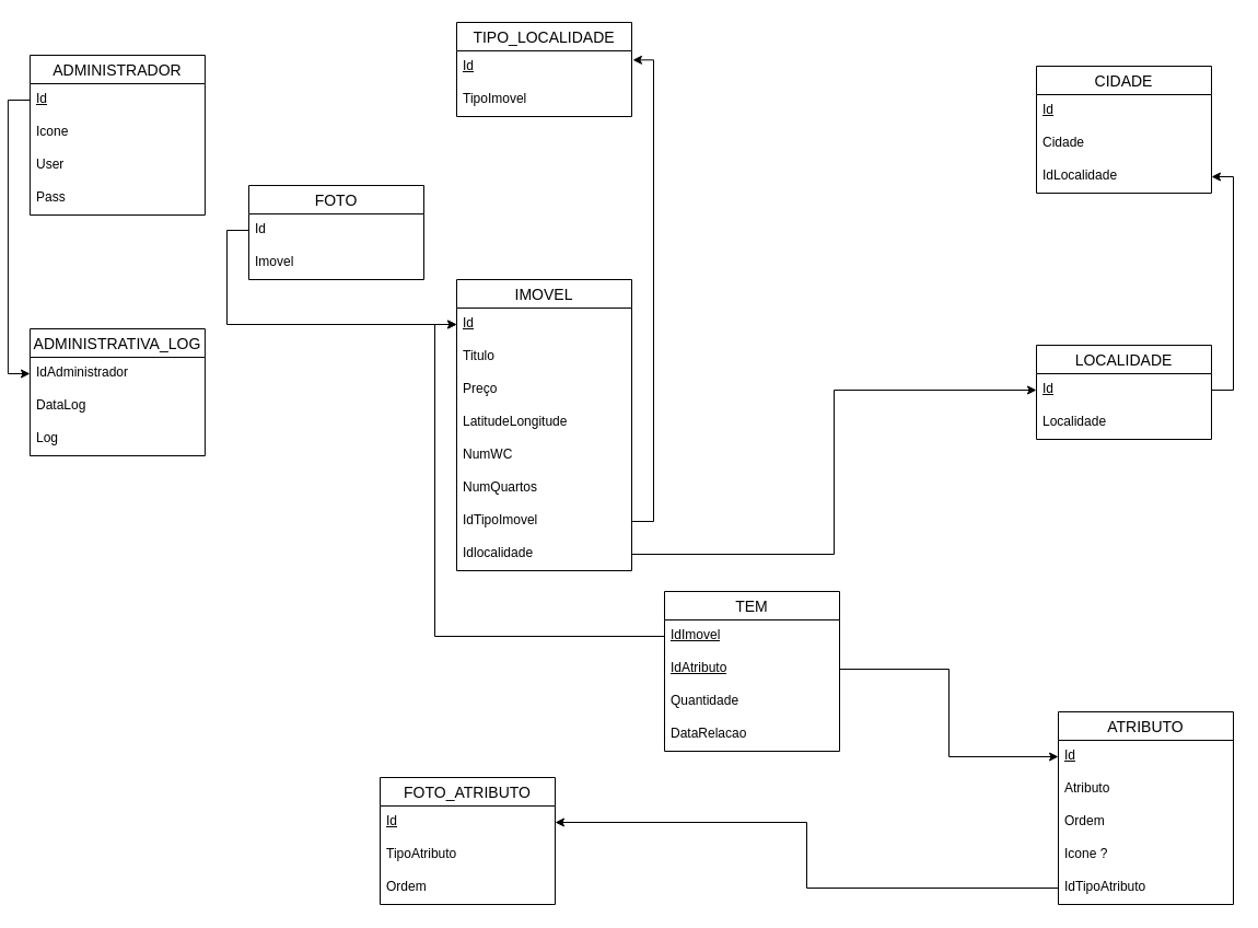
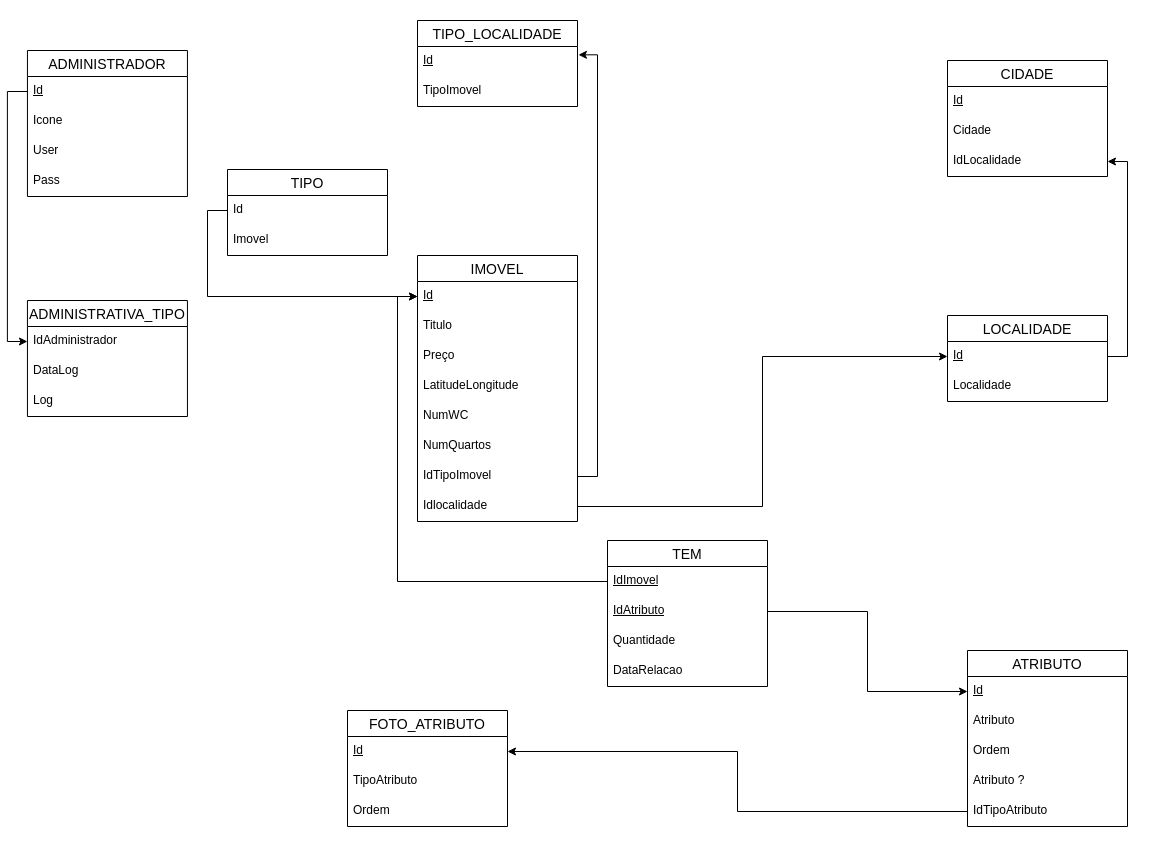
  <mxCell id="0" />
  <mxCell id="1" parent="0" />
  <mxCell id="2" value="ADMINISTRADOR" style="swimlane;fontStyle=0;childLayout=stackLayout;horizontal=1;startSize=26;horizontalStack=0;resizeParent=1;resizeParentMax=0;resizeLast=0;collapsible=1;marginBottom=0;align=center;fontSize=14;" parent="1" vertex="1"><mxGeometry x="20.94" y="50" width="160" height="146" as="geometry" /></mxCell>
  <mxCell id="3" value="&lt;font dir=&quot;auto&quot; style=&quot;vertical-align: inherit;&quot;&gt;&lt;font dir=&quot;auto&quot; style=&quot;vertical-align: inherit;&quot;&gt;&lt;font dir=&quot;auto&quot; style=&quot;vertical-align: inherit;&quot;&gt;&lt;font dir=&quot;auto&quot; style=&quot;vertical-align: inherit;&quot;&gt;Id&lt;/font&gt;&lt;/font&gt;&lt;/font&gt;&lt;/font&gt;" style="text;strokeColor=none;fillColor=none;spacingLeft=4;spacingRight=4;overflow=hidden;rotatable=0;points=[[0,0.5],[1,0.5]];portConstraint=eastwest;fontSize=12;whiteSpace=wrap;html=1;fontStyle=4" parent="2" vertex="1"><mxGeometry y="26" width="160" height="30" as="geometry" /></mxCell>
  <mxCell id="4" value="&lt;font style=&quot;vertical-align: inherit;&quot; dir=&quot;auto&quot;&gt;&lt;font style=&quot;vertical-align: inherit;&quot; dir=&quot;auto&quot;&gt;Icone&lt;/font&gt;&lt;/font&gt;" style="text;strokeColor=none;fillColor=none;spacingLeft=4;spacingRight=4;overflow=hidden;rotatable=0;points=[[0,0.5],[1,0.5]];portConstraint=eastwest;fontSize=12;whiteSpace=wrap;html=1;" parent="2" vertex="1"><mxGeometry y="56" width="160" height="30" as="geometry" /></mxCell>
  <mxCell id="5" value="User" style="text;strokeColor=none;fillColor=none;spacingLeft=4;spacingRight=4;overflow=hidden;rotatable=0;points=[[0,0.5],[1,0.5]];portConstraint=eastwest;fontSize=12;whiteSpace=wrap;html=1;" parent="2" vertex="1"><mxGeometry y="86" width="160" height="30" as="geometry" /></mxCell>
  <mxCell id="6" value="Pass" style="text;strokeColor=none;fillColor=none;spacingLeft=4;spacingRight=4;overflow=hidden;rotatable=0;points=[[0,0.5],[1,0.5]];portConstraint=eastwest;fontSize=12;whiteSpace=wrap;html=1;" vertex="1" parent="2"><mxGeometry y="116" width="160" height="30" as="geometry" /></mxCell>
  <mxCell id="7" value="TIPO_LOCALIDADE" style="swimlane;fontStyle=0;childLayout=stackLayout;horizontal=1;startSize=26;horizontalStack=0;resizeParent=1;resizeParentMax=0;resizeLast=0;collapsible=1;marginBottom=0;align=center;fontSize=14;" vertex="1" parent="1"><mxGeometry x="411" y="20" width="160" height="86" as="geometry" /></mxCell>
  <mxCell id="8" value="Id" style="text;strokeColor=none;fillColor=none;spacingLeft=4;spacingRight=4;overflow=hidden;rotatable=0;points=[[0,0.5],[1,0.5]];portConstraint=eastwest;fontSize=12;whiteSpace=wrap;html=1;fontStyle=4" vertex="1" parent="7"><mxGeometry y="26" width="160" height="30" as="geometry" /></mxCell>
  <mxCell id="9" value="TipoImovel" style="text;strokeColor=none;fillColor=none;spacingLeft=4;spacingRight=4;overflow=hidden;rotatable=0;points=[[0,0.5],[1,0.5]];portConstraint=eastwest;fontSize=12;whiteSpace=wrap;html=1;" vertex="1" parent="7"><mxGeometry y="56" width="160" height="30" as="geometry" /></mxCell>
  <mxCell id="10" value="CIDADE" style="swimlane;fontStyle=0;childLayout=stackLayout;horizontal=1;startSize=26;horizontalStack=0;resizeParent=1;resizeParentMax=0;resizeLast=0;collapsible=1;marginBottom=0;align=center;fontSize=14;" vertex="1" parent="1"><mxGeometry x="941" y="60" width="160" height="116" as="geometry" /></mxCell>
  <mxCell id="11" value="Id" style="text;strokeColor=none;fillColor=none;spacingLeft=4;spacingRight=4;overflow=hidden;rotatable=0;points=[[0,0.5],[1,0.5]];portConstraint=eastwest;fontSize=12;whiteSpace=wrap;html=1;fontStyle=4" vertex="1" parent="10"><mxGeometry y="26" width="160" height="30" as="geometry" /></mxCell>
  <mxCell id="12" value="Cidade" style="text;strokeColor=none;fillColor=none;spacingLeft=4;spacingRight=4;overflow=hidden;rotatable=0;points=[[0,0.5],[1,0.5]];portConstraint=eastwest;fontSize=12;whiteSpace=wrap;html=1;" vertex="1" parent="10"><mxGeometry y="56" width="160" height="30" as="geometry" /></mxCell>
  <mxCell id="13" value="IdLocalidade" style="text;strokeColor=none;fillColor=none;spacingLeft=4;spacingRight=4;overflow=hidden;rotatable=0;points=[[0,0.5],[1,0.5]];portConstraint=eastwest;fontSize=12;whiteSpace=wrap;html=1;" vertex="1" parent="10"><mxGeometry y="86" width="160" height="30" as="geometry" /></mxCell>
  <mxCell id="14" value="LOCALIDADE" style="swimlane;fontStyle=0;childLayout=stackLayout;horizontal=1;startSize=26;horizontalStack=0;resizeParent=1;resizeParentMax=0;resizeLast=0;collapsible=1;marginBottom=0;align=center;fontSize=14;" vertex="1" parent="1"><mxGeometry x="941" y="315" width="160" height="86" as="geometry" /></mxCell>
  <mxCell id="15" value="Id" style="text;strokeColor=none;fillColor=none;spacingLeft=4;spacingRight=4;overflow=hidden;rotatable=0;points=[[0,0.5],[1,0.5]];portConstraint=eastwest;fontSize=12;whiteSpace=wrap;html=1;fontStyle=4" vertex="1" parent="14"><mxGeometry y="26" width="160" height="30" as="geometry" /></mxCell>
  <mxCell id="16" value="Localidade" style="text;strokeColor=none;fillColor=none;spacingLeft=4;spacingRight=4;overflow=hidden;rotatable=0;points=[[0,0.5],[1,0.5]];portConstraint=eastwest;fontSize=12;whiteSpace=wrap;html=1;" vertex="1" parent="14"><mxGeometry y="56" width="160" height="30" as="geometry" /></mxCell>
  <mxCell id="17" value="FOTO_ATRIBUTO" style="swimlane;fontStyle=0;childLayout=stackLayout;horizontal=1;startSize=26;horizontalStack=0;resizeParent=1;resizeParentMax=0;resizeLast=0;collapsible=1;marginBottom=0;align=center;fontSize=14;" vertex="1" parent="1"><mxGeometry x="341" y="710" width="160" height="116" as="geometry" /></mxCell>
  <mxCell id="18" value="Id" style="text;strokeColor=none;fillColor=none;spacingLeft=4;spacingRight=4;overflow=hidden;rotatable=0;points=[[0,0.5],[1,0.5]];portConstraint=eastwest;fontSize=12;whiteSpace=wrap;html=1;fontStyle=4" vertex="1" parent="17"><mxGeometry y="26" width="160" height="30" as="geometry" /></mxCell>
  <mxCell id="19" value="TipoAtributo" style="text;strokeColor=none;fillColor=none;spacingLeft=4;spacingRight=4;overflow=hidden;rotatable=0;points=[[0,0.5],[1,0.5]];portConstraint=eastwest;fontSize=12;whiteSpace=wrap;html=1;" vertex="1" parent="17"><mxGeometry y="56" width="160" height="30" as="geometry" /></mxCell>
  <mxCell id="20" value="Ordem" style="text;strokeColor=none;fillColor=none;spacingLeft=4;spacingRight=4;overflow=hidden;rotatable=0;points=[[0,0.5],[1,0.5]];portConstraint=eastwest;fontSize=12;whiteSpace=wrap;html=1;" vertex="1" parent="17"><mxGeometry y="86" width="160" height="30" as="geometry" /></mxCell>
  <mxCell id="21" value="ATRIBUTO" style="swimlane;fontStyle=0;childLayout=stackLayout;horizontal=1;startSize=26;horizontalStack=0;resizeParent=1;resizeParentMax=0;resizeLast=0;collapsible=1;marginBottom=0;align=center;fontSize=14;" vertex="1" parent="1"><mxGeometry x="961" y="650" width="160" height="176" as="geometry" /></mxCell>
  <mxCell id="22" value="Id" style="text;strokeColor=none;fillColor=none;spacingLeft=4;spacingRight=4;overflow=hidden;rotatable=0;points=[[0,0.5],[1,0.5]];portConstraint=eastwest;fontSize=12;whiteSpace=wrap;html=1;fontStyle=4" vertex="1" parent="21"><mxGeometry y="26" width="160" height="30" as="geometry" /></mxCell>
  <mxCell id="23" value="Atributo" style="text;strokeColor=none;fillColor=none;spacingLeft=4;spacingRight=4;overflow=hidden;rotatable=0;points=[[0,0.5],[1,0.5]];portConstraint=eastwest;fontSize=12;whiteSpace=wrap;html=1;" vertex="1" parent="21"><mxGeometry y="56" width="160" height="30" as="geometry" /></mxCell>
  <mxCell id="24" value="Ordem" style="text;strokeColor=none;fillColor=none;spacingLeft=4;spacingRight=4;overflow=hidden;rotatable=0;points=[[0,0.5],[1,0.5]];portConstraint=eastwest;fontSize=12;whiteSpace=wrap;html=1;" vertex="1" parent="21"><mxGeometry y="86" width="160" height="30" as="geometry" /></mxCell>
- <mxCell id="25" value="Icone ?" style="text;strokeColor=none;fillColor=none;spacingLeft=4;spacingRight=4;overflow=hidden;rotatable=0;points=[[0,0.5],[1,0.5]];portConstraint=eastwest;fontSize=12;whiteSpace=wrap;html=1;" vertex="1" parent="21"><mxGeometry y="116" width="160" height="30" as="geometry" /></mxCell>
+ <mxCell id="25" value="Atributo ?" style="text;strokeColor=none;fillColor=none;spacingLeft=4;spacingRight=4;overflow=hidden;rotatable=0;points=[[0,0.5],[1,0.5]];portConstraint=eastwest;fontSize=12;whiteSpace=wrap;html=1;" vertex="1" parent="21"><mxGeometry y="116" width="160" height="30" as="geometry" /></mxCell>
  <mxCell id="26" value="IdTipoAtributo" style="text;strokeColor=none;fillColor=none;spacingLeft=4;spacingRight=4;overflow=hidden;rotatable=0;points=[[0,0.5],[1,0.5]];portConstraint=eastwest;fontSize=12;whiteSpace=wrap;html=1;" vertex="1" parent="21"><mxGeometry y="146" width="160" height="30" as="geometry" /></mxCell>
  <mxCell id="27" value="IMOVEL" style="swimlane;fontStyle=0;childLayout=stackLayout;horizontal=1;startSize=26;horizontalStack=0;resizeParent=1;resizeParentMax=0;resizeLast=0;collapsible=1;marginBottom=0;align=center;fontSize=14;" vertex="1" parent="1"><mxGeometry x="411" y="255" width="160" height="266" as="geometry" /></mxCell>
  <mxCell id="28" value="Id" style="text;strokeColor=none;fillColor=none;spacingLeft=4;spacingRight=4;overflow=hidden;rotatable=0;points=[[0,0.5],[1,0.5]];portConstraint=eastwest;fontSize=12;whiteSpace=wrap;html=1;fontStyle=4" vertex="1" parent="27"><mxGeometry y="26" width="160" height="30" as="geometry" /></mxCell>
  <mxCell id="29" value="Titulo" style="text;strokeColor=none;fillColor=none;spacingLeft=4;spacingRight=4;overflow=hidden;rotatable=0;points=[[0,0.5],[1,0.5]];portConstraint=eastwest;fontSize=12;whiteSpace=wrap;html=1;" vertex="1" parent="27"><mxGeometry y="56" width="160" height="30" as="geometry" /></mxCell>
  <mxCell id="30" value="Preço" style="text;strokeColor=none;fillColor=none;spacingLeft=4;spacingRight=4;overflow=hidden;rotatable=0;points=[[0,0.5],[1,0.5]];portConstraint=eastwest;fontSize=12;whiteSpace=wrap;html=1;" vertex="1" parent="27"><mxGeometry y="86" width="160" height="30" as="geometry" /></mxCell>
  <mxCell id="31" value="LatitudeLongitude" style="text;strokeColor=none;fillColor=none;spacingLeft=4;spacingRight=4;overflow=hidden;rotatable=0;points=[[0,0.5],[1,0.5]];portConstraint=eastwest;fontSize=12;whiteSpace=wrap;html=1;" vertex="1" parent="27"><mxGeometry y="116" width="160" height="30" as="geometry" /></mxCell>
  <mxCell id="32" value="NumWC" style="text;strokeColor=none;fillColor=none;spacingLeft=4;spacingRight=4;overflow=hidden;rotatable=0;points=[[0,0.5],[1,0.5]];portConstraint=eastwest;fontSize=12;whiteSpace=wrap;html=1;" vertex="1" parent="27"><mxGeometry y="146" width="160" height="30" as="geometry" /></mxCell>
  <mxCell id="33" value="NumQuartos" style="text;strokeColor=none;fillColor=none;spacingLeft=4;spacingRight=4;overflow=hidden;rotatable=0;points=[[0,0.5],[1,0.5]];portConstraint=eastwest;fontSize=12;whiteSpace=wrap;html=1;" vertex="1" parent="27"><mxGeometry y="176" width="160" height="30" as="geometry" /></mxCell>
  <mxCell id="34" value="IdTipoImovel" style="text;strokeColor=none;fillColor=none;spacingLeft=4;spacingRight=4;overflow=hidden;rotatable=0;points=[[0,0.5],[1,0.5]];portConstraint=eastwest;fontSize=12;whiteSpace=wrap;html=1;" vertex="1" parent="27"><mxGeometry y="206" width="160" height="30" as="geometry" /></mxCell>
  <mxCell id="35" value="Idlocalidade" style="text;strokeColor=none;fillColor=none;spacingLeft=4;spacingRight=4;overflow=hidden;rotatable=0;points=[[0,0.5],[1,0.5]];portConstraint=eastwest;fontSize=12;whiteSpace=wrap;html=1;" vertex="1" parent="27"><mxGeometry y="236" width="160" height="30" as="geometry" /></mxCell>
- <mxCell id="36" value="ADMINISTRATIVA_LOG" style="swimlane;fontStyle=0;childLayout=stackLayout;horizontal=1;startSize=26;horizontalStack=0;resizeParent=1;resizeParentMax=0;resizeLast=0;collapsible=1;marginBottom=0;align=center;fontSize=14;" vertex="1" parent="1"><mxGeometry x="20.94" y="300" width="160" height="116" as="geometry" /></mxCell>
+ <mxCell id="36" value="ADMINISTRATIVA_TIPO" style="swimlane;fontStyle=0;childLayout=stackLayout;horizontal=1;startSize=26;horizontalStack=0;resizeParent=1;resizeParentMax=0;resizeLast=0;collapsible=1;marginBottom=0;align=center;fontSize=14;" vertex="1" parent="1"><mxGeometry x="20.94" y="300" width="160" height="116" as="geometry" /></mxCell>
  <mxCell id="37" value="IdAdministrador" style="text;strokeColor=none;fillColor=none;spacingLeft=4;spacingRight=4;overflow=hidden;rotatable=0;points=[[0,0.5],[1,0.5]];portConstraint=eastwest;fontSize=12;whiteSpace=wrap;html=1;" vertex="1" parent="36"><mxGeometry y="26" width="160" height="30" as="geometry" /></mxCell>
  <mxCell id="38" value="DataLog" style="text;strokeColor=none;fillColor=none;spacingLeft=4;spacingRight=4;overflow=hidden;rotatable=0;points=[[0,0.5],[1,0.5]];portConstraint=eastwest;fontSize=12;whiteSpace=wrap;html=1;" vertex="1" parent="36"><mxGeometry y="56" width="160" height="30" as="geometry" /></mxCell>
  <mxCell id="39" value="Log" style="text;strokeColor=none;fillColor=none;spacingLeft=4;spacingRight=4;overflow=hidden;rotatable=0;points=[[0,0.5],[1,0.5]];portConstraint=eastwest;fontSize=12;whiteSpace=wrap;html=1;" vertex="1" parent="36"><mxGeometry y="86" width="160" height="30" as="geometry" /></mxCell>
  <mxCell id="40" style="edgeStyle=orthogonalEdgeStyle;rounded=0;orthogonalLoop=1;jettySize=auto;html=1;exitX=0;exitY=0.5;exitDx=0;exitDy=0;entryX=0;entryY=0.5;entryDx=0;entryDy=0;" edge="1" parent="1" source="3" target="37"><mxGeometry relative="1" as="geometry" /></mxCell>
  <mxCell id="41" value="TEM" style="swimlane;fontStyle=0;childLayout=stackLayout;horizontal=1;startSize=26;horizontalStack=0;resizeParent=1;resizeParentMax=0;resizeLast=0;collapsible=1;marginBottom=0;align=center;fontSize=14;" vertex="1" parent="1"><mxGeometry x="601" y="540" width="160" height="146" as="geometry" /></mxCell>
  <mxCell id="42" value="IdImovel" style="text;strokeColor=none;fillColor=none;spacingLeft=4;spacingRight=4;overflow=hidden;rotatable=0;points=[[0,0.5],[1,0.5]];portConstraint=eastwest;fontSize=12;whiteSpace=wrap;html=1;fontStyle=4" vertex="1" parent="41"><mxGeometry y="26" width="160" height="30" as="geometry" /></mxCell>
  <mxCell id="43" value="IdAtributo" style="text;strokeColor=none;fillColor=none;spacingLeft=4;spacingRight=4;overflow=hidden;rotatable=0;points=[[0,0.5],[1,0.5]];portConstraint=eastwest;fontSize=12;whiteSpace=wrap;html=1;fontStyle=4" vertex="1" parent="41"><mxGeometry y="56" width="160" height="30" as="geometry" /></mxCell>
  <mxCell id="44" value="Quantidade" style="text;strokeColor=none;fillColor=none;spacingLeft=4;spacingRight=4;overflow=hidden;rotatable=0;points=[[0,0.5],[1,0.5]];portConstraint=eastwest;fontSize=12;whiteSpace=wrap;html=1;" vertex="1" parent="41"><mxGeometry y="86" width="160" height="30" as="geometry" /></mxCell>
  <mxCell id="45" value="DataRelacao" style="text;strokeColor=none;fillColor=none;spacingLeft=4;spacingRight=4;overflow=hidden;rotatable=0;points=[[0,0.5],[1,0.5]];portConstraint=eastwest;fontSize=12;whiteSpace=wrap;html=1;" vertex="1" parent="41"><mxGeometry y="116" width="160" height="30" as="geometry" /></mxCell>
  <mxCell id="46" style="edgeStyle=orthogonalEdgeStyle;rounded=0;orthogonalLoop=1;jettySize=auto;html=1;exitX=1;exitY=0.5;exitDx=0;exitDy=0;entryX=0;entryY=0.5;entryDx=0;entryDy=0;" edge="1" parent="1" source="43" target="22"><mxGeometry relative="1" as="geometry" /></mxCell>
  <mxCell id="47" style="edgeStyle=orthogonalEdgeStyle;rounded=0;orthogonalLoop=1;jettySize=auto;html=1;exitX=0;exitY=0.5;exitDx=0;exitDy=0;entryX=0;entryY=0.5;entryDx=0;entryDy=0;" edge="1" parent="1" source="42" target="28"><mxGeometry relative="1" as="geometry" /></mxCell>
  <mxCell id="48" style="edgeStyle=orthogonalEdgeStyle;rounded=0;orthogonalLoop=1;jettySize=auto;html=1;exitX=1;exitY=0.5;exitDx=0;exitDy=0;entryX=1.006;entryY=0.278;entryDx=0;entryDy=0;entryPerimeter=0;" edge="1" parent="1" source="34" target="8"><mxGeometry relative="1" as="geometry" /></mxCell>
  <mxCell id="49" style="edgeStyle=orthogonalEdgeStyle;rounded=0;orthogonalLoop=1;jettySize=auto;html=1;exitX=1;exitY=0.5;exitDx=0;exitDy=0;entryX=0;entryY=0.5;entryDx=0;entryDy=0;" edge="1" parent="1" source="35" target="15"><mxGeometry relative="1" as="geometry" /></mxCell>
  <mxCell id="50" style="edgeStyle=orthogonalEdgeStyle;rounded=0;orthogonalLoop=1;jettySize=auto;html=1;exitX=1;exitY=0.5;exitDx=0;exitDy=0;entryX=1;entryY=0.5;entryDx=0;entryDy=0;" edge="1" parent="1" source="15" target="13"><mxGeometry relative="1" as="geometry" /></mxCell>
  <mxCell id="51" style="edgeStyle=orthogonalEdgeStyle;rounded=0;orthogonalLoop=1;jettySize=auto;html=1;exitX=0;exitY=0.5;exitDx=0;exitDy=0;entryX=1;entryY=0.5;entryDx=0;entryDy=0;" edge="1" parent="1" source="26" target="18"><mxGeometry relative="1" as="geometry" /></mxCell>
- <mxCell id="52" value="FOTO" style="swimlane;fontStyle=0;childLayout=stackLayout;horizontal=1;startSize=26;horizontalStack=0;resizeParent=1;resizeParentMax=0;resizeLast=0;collapsible=1;marginBottom=0;align=center;fontSize=14;" vertex="1" parent="1"><mxGeometry x="221" y="169" width="160" height="86" as="geometry" /></mxCell>
+ <mxCell id="52" value="TIPO" style="swimlane;fontStyle=0;childLayout=stackLayout;horizontal=1;startSize=26;horizontalStack=0;resizeParent=1;resizeParentMax=0;resizeLast=0;collapsible=1;marginBottom=0;align=center;fontSize=14;" vertex="1" parent="1"><mxGeometry x="221" y="169" width="160" height="86" as="geometry" /></mxCell>
  <mxCell id="53" value="Id" style="text;strokeColor=none;fillColor=none;spacingLeft=4;spacingRight=4;overflow=hidden;rotatable=0;points=[[0,0.5],[1,0.5]];portConstraint=eastwest;fontSize=12;whiteSpace=wrap;html=1;" vertex="1" parent="52"><mxGeometry y="26" width="160" height="30" as="geometry" /></mxCell>
  <mxCell id="54" value="Imovel" style="text;strokeColor=none;fillColor=none;spacingLeft=4;spacingRight=4;overflow=hidden;rotatable=0;points=[[0,0.5],[1,0.5]];portConstraint=eastwest;fontSize=12;whiteSpace=wrap;html=1;" vertex="1" parent="52"><mxGeometry y="56" width="160" height="30" as="geometry" /></mxCell>
  <mxCell id="55" style="edgeStyle=orthogonalEdgeStyle;rounded=0;orthogonalLoop=1;jettySize=auto;html=1;exitX=0;exitY=0.5;exitDx=0;exitDy=0;entryX=0;entryY=0.5;entryDx=0;entryDy=0;" edge="1" parent="1" source="53" target="28"><mxGeometry relative="1" as="geometry" /></mxCell>
